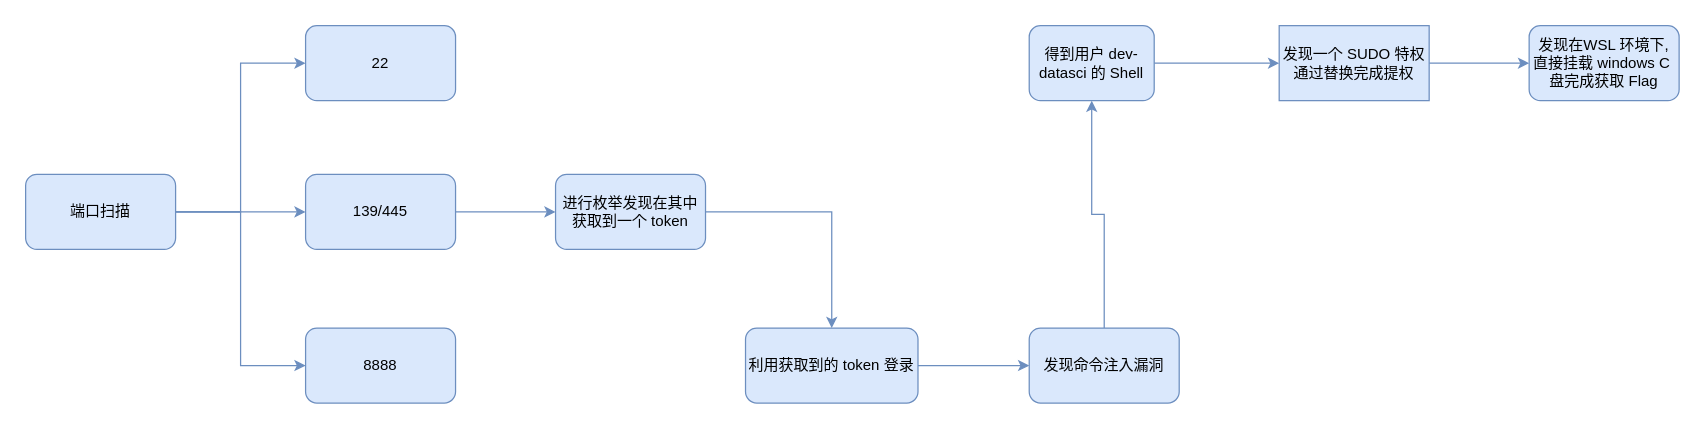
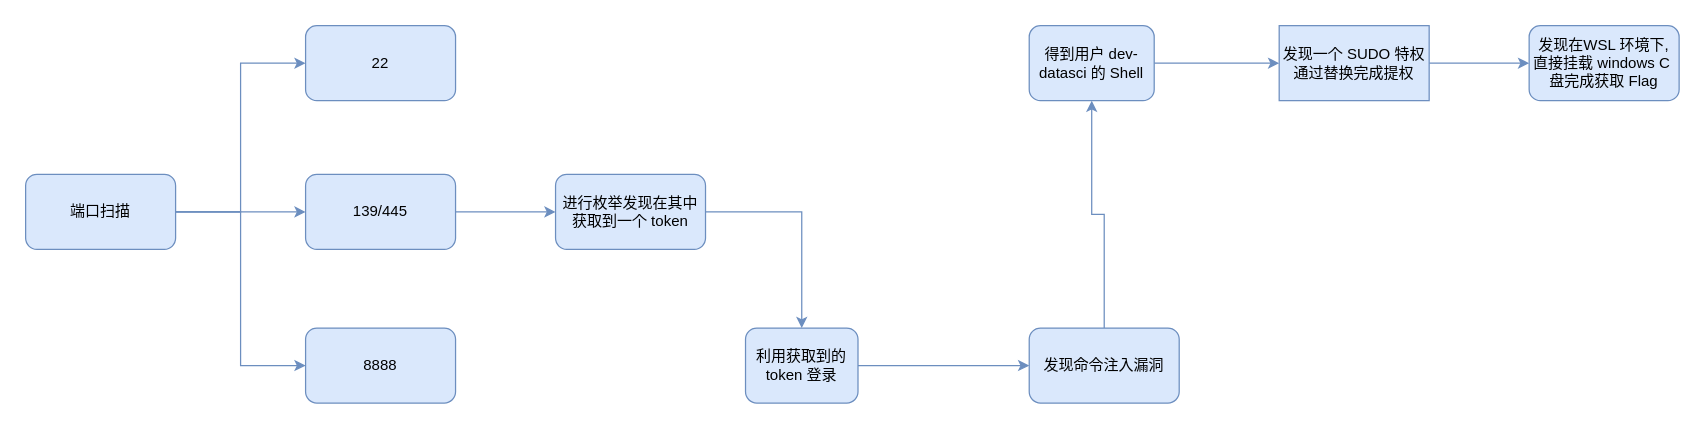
  <mxCell id="0" />
  <mxCell id="1" parent="0" />
  <mxCell id="2" value="" style="edgeStyle=orthogonalEdgeStyle;rounded=0;orthogonalLoop=1;jettySize=auto;html=1;entryX=0;entryY=0.5;entryDx=0;entryDy=0;fillColor=#dae8fc;strokeColor=#6c8ebf;" edge="1" parent="1" source="5" target="6"><mxGeometry relative="1" as="geometry" /></mxCell>
  <mxCell id="3" style="edgeStyle=orthogonalEdgeStyle;rounded=0;orthogonalLoop=1;jettySize=auto;html=1;fillColor=#dae8fc;strokeColor=#6c8ebf;" edge="1" parent="1" source="5" target="8"><mxGeometry relative="1" as="geometry" /></mxCell>
  <mxCell id="4" style="edgeStyle=orthogonalEdgeStyle;rounded=0;orthogonalLoop=1;jettySize=auto;html=1;entryX=0;entryY=0.5;entryDx=0;entryDy=0;fillColor=#dae8fc;strokeColor=#6c8ebf;" edge="1" parent="1" source="5" target="9"><mxGeometry relative="1" as="geometry" /></mxCell>
  <mxCell id="5" value="端口扫描" style="rounded=1;whiteSpace=wrap;html=1;fillColor=#dae8fc;strokeColor=#6c8ebf;" vertex="1" parent="1"><mxGeometry x="20" y="139" width="120" height="60" as="geometry" /></mxCell>
  <mxCell id="6" value="22" style="whiteSpace=wrap;html=1;rounded=1;fillColor=#dae8fc;strokeColor=#6c8ebf;" vertex="1" parent="1"><mxGeometry x="244" y="20" width="120" height="60" as="geometry" /></mxCell>
  <mxCell id="7" value="" style="edgeStyle=orthogonalEdgeStyle;rounded=0;orthogonalLoop=1;jettySize=auto;html=1;fillColor=#dae8fc;strokeColor=#6c8ebf;" edge="1" parent="1" source="8" target="11"><mxGeometry relative="1" as="geometry" /></mxCell>
  <mxCell id="8" value="139/445" style="whiteSpace=wrap;html=1;rounded=1;fillColor=#dae8fc;strokeColor=#6c8ebf;" vertex="1" parent="1"><mxGeometry x="244" y="139" width="120" height="60" as="geometry" /></mxCell>
  <mxCell id="9" value="8888" style="whiteSpace=wrap;html=1;rounded=1;fillColor=#dae8fc;strokeColor=#6c8ebf;" vertex="1" parent="1"><mxGeometry x="244" y="262" width="120" height="60" as="geometry" /></mxCell>
  <mxCell id="10" value="" style="edgeStyle=orthogonalEdgeStyle;rounded=0;orthogonalLoop=1;jettySize=auto;html=1;fillColor=#dae8fc;strokeColor=#6c8ebf;" edge="1" parent="1" source="11" target="13"><mxGeometry relative="1" as="geometry" /></mxCell>
  <mxCell id="11" value="进行枚举发现在其中获取到一个 token" style="whiteSpace=wrap;html=1;rounded=1;fillColor=#dae8fc;strokeColor=#6c8ebf;" vertex="1" parent="1"><mxGeometry x="444" y="139" width="120" height="60" as="geometry" /></mxCell>
  <mxCell id="12" value="" style="edgeStyle=orthogonalEdgeStyle;rounded=0;orthogonalLoop=1;jettySize=auto;html=1;fillColor=#dae8fc;strokeColor=#6c8ebf;" edge="1" parent="1" source="13" target="15"><mxGeometry relative="1" as="geometry" /></mxCell>
- <mxCell id="13" value="利用获取到的 token 登录" style="whiteSpace=wrap;html=1;rounded=1;fillColor=#dae8fc;strokeColor=#6c8ebf;" vertex="1" parent="1"><mxGeometry x="596" y="262" width="138" height="60" as="geometry" /></mxCell>
+ <mxCell id="13" value="利用获取到的 token 登录" style="whiteSpace=wrap;html=1;rounded=1;fillColor=#dae8fc;strokeColor=#6c8ebf;" vertex="1" parent="1"><mxGeometry x="596" y="262" width="90" height="60" as="geometry" /></mxCell>
  <mxCell id="14" value="" style="edgeStyle=orthogonalEdgeStyle;rounded=0;orthogonalLoop=1;jettySize=auto;html=1;fillColor=#dae8fc;strokeColor=#6c8ebf;" edge="1" parent="1" source="15" target="17"><mxGeometry relative="1" as="geometry" /></mxCell>
  <mxCell id="15" value="发现命令注入漏洞" style="whiteSpace=wrap;html=1;rounded=1;fillColor=#dae8fc;strokeColor=#6c8ebf;" vertex="1" parent="1"><mxGeometry x="823" y="262" width="120" height="60" as="geometry" /></mxCell>
  <mxCell id="16" value="" style="edgeStyle=orthogonalEdgeStyle;rounded=0;orthogonalLoop=1;jettySize=auto;html=1;fillColor=#dae8fc;strokeColor=#6c8ebf;" edge="1" parent="1" source="17" target="19"><mxGeometry relative="1" as="geometry" /></mxCell>
  <mxCell id="17" value="得到用户&amp;nbsp;dev-datasci 的 Shell" style="whiteSpace=wrap;html=1;rounded=1;fillColor=#dae8fc;strokeColor=#6c8ebf;" vertex="1" parent="1"><mxGeometry x="823" y="20" width="100" height="60" as="geometry" /></mxCell>
  <mxCell id="18" value="" style="edgeStyle=orthogonalEdgeStyle;rounded=0;orthogonalLoop=1;jettySize=auto;html=1;fillColor=#dae8fc;strokeColor=#6c8ebf;" edge="1" parent="1" source="19" target="20"><mxGeometry relative="1" as="geometry" /></mxCell>
  <mxCell id="19" value="发现一个 SUDO 特权通过替换完成提权" style="whiteSpace=wrap;html=1;fillColor=#dae8fc;strokeColor=#6c8ebf;rounded=0;" vertex="1" parent="1"><mxGeometry x="1023" y="20" width="120" height="60" as="geometry" /></mxCell>
  <mxCell id="20" value="发现在WSL 环境下, 直接挂载 windows C&amp;nbsp; 盘完成获取 Flag" style="whiteSpace=wrap;html=1;rounded=1;fillColor=#dae8fc;strokeColor=#6c8ebf;" vertex="1" parent="1"><mxGeometry x="1223" y="20" width="120" height="60" as="geometry" /></mxCell>
